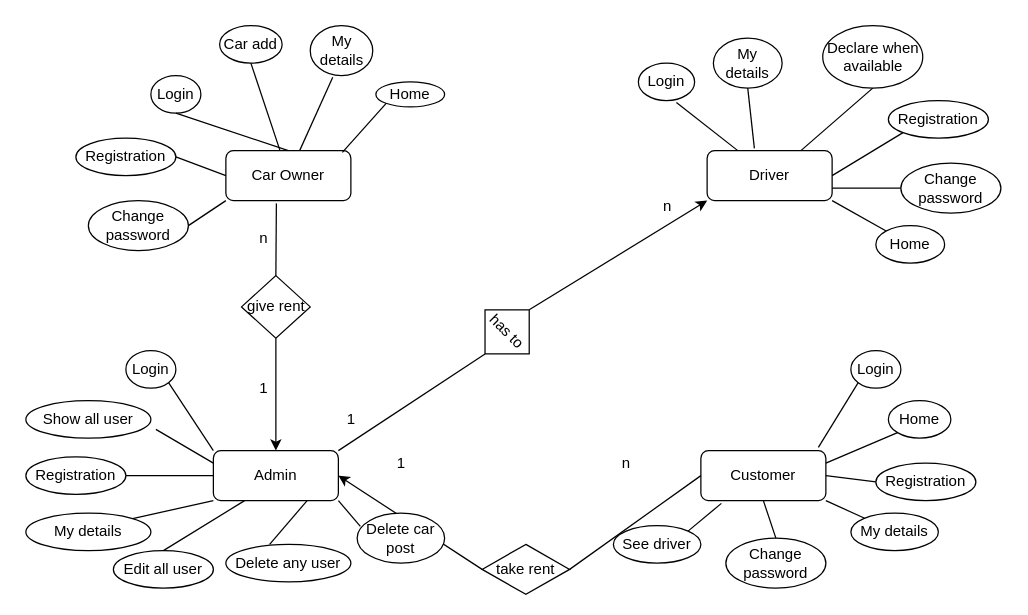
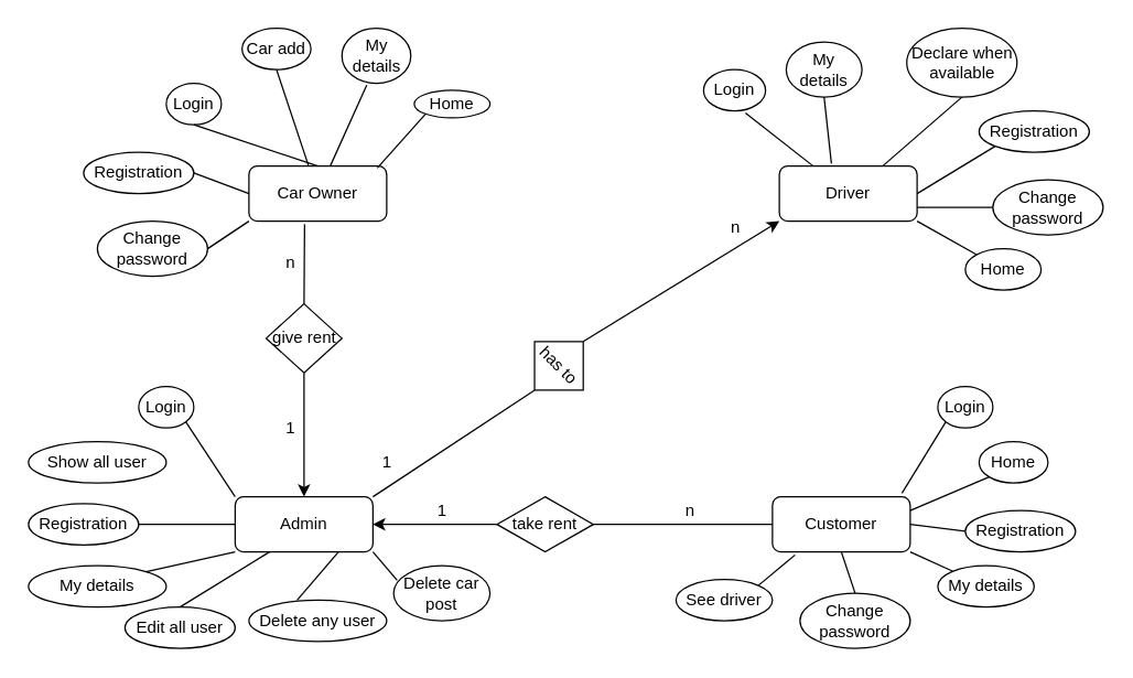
  <mxCell id="0" />
  <mxCell id="1" parent="0" />
  <mxCell id="2" value="Car Owner" style="rounded=1;whiteSpace=wrap;html=1;" parent="1" vertex="1"><mxGeometry x="180" y="120" width="100" height="40" as="geometry" /></mxCell>
  <mxCell id="3" value="Admin" style="rounded=1;whiteSpace=wrap;html=1;" parent="1" vertex="1"><mxGeometry x="170" y="360" width="100" height="40" as="geometry" /></mxCell>
  <mxCell id="4" value="Driver" style="rounded=1;whiteSpace=wrap;html=1;" parent="1" vertex="1"><mxGeometry x="565" y="120" width="100" height="40" as="geometry" /></mxCell>
  <mxCell id="5" value="Customer" style="rounded=1;whiteSpace=wrap;html=1;" parent="1" vertex="1"><mxGeometry x="560" y="360" width="100" height="40" as="geometry" /></mxCell>
  <mxCell id="6" value="Login" style="ellipse;whiteSpace=wrap;html=1;" parent="1" vertex="1"><mxGeometry x="120" y="60" width="40" height="30" as="geometry" /></mxCell>
  <mxCell id="7" value="Registration&lt;br&gt;" style="ellipse;whiteSpace=wrap;html=1;" parent="1" vertex="1"><mxGeometry x="60" y="110" width="80" height="30" as="geometry" /></mxCell>
  <mxCell id="8" value="Change password" style="ellipse;whiteSpace=wrap;html=1;" parent="1" vertex="1"><mxGeometry x="70" y="160" width="80" height="40" as="geometry" /></mxCell>
  <mxCell id="9" value="Login" style="ellipse;whiteSpace=wrap;html=1;" parent="1" vertex="1"><mxGeometry x="510" y="50" width="45" height="30" as="geometry" /></mxCell>
  <mxCell id="10" value="Registration&lt;br&gt;" style="ellipse;whiteSpace=wrap;html=1;" parent="1" vertex="1"><mxGeometry x="710" y="80" width="80" height="30" as="geometry" /></mxCell>
  <mxCell id="11" value="Login" style="ellipse;whiteSpace=wrap;html=1;" parent="1" vertex="1"><mxGeometry x="100" y="280" width="40" height="30" as="geometry" /></mxCell>
  <mxCell id="12" value="Registration&lt;br&gt;" style="ellipse;whiteSpace=wrap;html=1;" parent="1" vertex="1"><mxGeometry x="20" y="365" width="80" height="30" as="geometry" /></mxCell>
  <mxCell id="13" value="Show all user" style="ellipse;whiteSpace=wrap;html=1;" parent="1" vertex="1"><mxGeometry x="20" y="320" width="100" height="30" as="geometry" /></mxCell>
  <mxCell id="14" value="Login" style="ellipse;whiteSpace=wrap;html=1;" parent="1" vertex="1"><mxGeometry x="680" y="280" width="40" height="30" as="geometry" /></mxCell>
  <mxCell id="15" value="Registration&lt;br&gt;" style="ellipse;whiteSpace=wrap;html=1;" parent="1" vertex="1"><mxGeometry x="700" y="370" width="80" height="30" as="geometry" /></mxCell>
  <mxCell id="16" value="My details" style="ellipse;whiteSpace=wrap;html=1;" parent="1" vertex="1"><mxGeometry x="680" y="410" width="70" height="30" as="geometry" /></mxCell>
  <mxCell id="17" value="Car add" style="ellipse;whiteSpace=wrap;html=1;" parent="1" vertex="1"><mxGeometry x="175" y="20" width="50" height="30" as="geometry" /></mxCell>
  <mxCell id="18" value="My details" style="ellipse;whiteSpace=wrap;html=1;" parent="1" vertex="1"><mxGeometry x="247.5" y="20" width="50" height="40" as="geometry" /></mxCell>
  <mxCell id="19" value="Change password" style="ellipse;whiteSpace=wrap;html=1;" parent="1" vertex="1"><mxGeometry x="720" y="130" width="80" height="40" as="geometry" /></mxCell>
  <mxCell id="20" value="My details" style="ellipse;whiteSpace=wrap;html=1;" parent="1" vertex="1"><mxGeometry x="570" y="30" width="55" height="40" as="geometry" /></mxCell>
  <mxCell id="21" value="Declare when available&lt;br&gt;" style="ellipse;whiteSpace=wrap;html=1;" parent="1" vertex="1"><mxGeometry x="657.5" y="20" width="80" height="50" as="geometry" /></mxCell>
  <mxCell id="22" value="See driver" style="ellipse;whiteSpace=wrap;html=1;" parent="1" vertex="1"><mxGeometry x="490" y="420" width="70" height="30" as="geometry" /></mxCell>
  <mxCell id="23" value="Change password" style="ellipse;whiteSpace=wrap;html=1;" parent="1" vertex="1"><mxGeometry x="580" y="430" width="80" height="40" as="geometry" /></mxCell>
  <mxCell id="24" value="Home" style="ellipse;whiteSpace=wrap;html=1;" parent="1" vertex="1"><mxGeometry x="710" y="320" width="50" height="30" as="geometry" /></mxCell>
  <mxCell id="25" value="Edit all user" style="ellipse;whiteSpace=wrap;html=1;" parent="1" vertex="1"><mxGeometry x="90" y="440" width="80" height="30" as="geometry" /></mxCell>
  <mxCell id="26" value="Delete any user" style="ellipse;whiteSpace=wrap;html=1;" parent="1" vertex="1"><mxGeometry x="180" y="435" width="100" height="30" as="geometry" /></mxCell>
  <mxCell id="27" value="My details" style="ellipse;whiteSpace=wrap;html=1;" parent="1" vertex="1"><mxGeometry x="20" y="410" width="100" height="30" as="geometry" /></mxCell>
  <mxCell id="28" style="edgeStyle=orthogonalEdgeStyle;rounded=0;orthogonalLoop=1;jettySize=auto;html=1;exitX=0.5;exitY=1;exitDx=0;exitDy=0;" parent="1" source="25" target="25" edge="1"><mxGeometry relative="1" as="geometry" /></mxCell>
  <mxCell id="29" style="edgeStyle=orthogonalEdgeStyle;rounded=0;orthogonalLoop=1;jettySize=auto;html=1;exitX=0.5;exitY=1;exitDx=0;exitDy=0;" parent="1" source="21" target="21" edge="1"><mxGeometry relative="1" as="geometry" /></mxCell>
  <mxCell id="30" value="" style="endArrow=none;html=1;rounded=0;entryX=0;entryY=1;entryDx=0;entryDy=0;exitX=1;exitY=0.5;exitDx=0;exitDy=0;" parent="1" source="8" target="2" edge="1"><mxGeometry width="50" height="50" relative="1" as="geometry"><mxPoint x="140" y="230" as="sourcePoint" /><mxPoint x="190" y="180" as="targetPoint" /></mxGeometry></mxCell>
  <mxCell id="31" value="" style="endArrow=none;html=1;rounded=0;entryX=1;entryY=0.5;entryDx=0;entryDy=0;" parent="1" target="7" edge="1"><mxGeometry width="50" height="50" relative="1" as="geometry"><mxPoint x="180" y="140" as="sourcePoint" /><mxPoint x="440" y="190" as="targetPoint" /></mxGeometry></mxCell>
  <mxCell id="32" value="" style="endArrow=none;html=1;rounded=0;entryX=0.5;entryY=1;entryDx=0;entryDy=0;exitX=0.5;exitY=0;exitDx=0;exitDy=0;" parent="1" source="2" target="6" edge="1"><mxGeometry width="50" height="50" relative="1" as="geometry"><mxPoint x="400" y="250" as="sourcePoint" /><mxPoint x="450" y="200" as="targetPoint" /></mxGeometry></mxCell>
  <mxCell id="33" value="" style="endArrow=none;html=1;rounded=0;entryX=0.5;entryY=1;entryDx=0;entryDy=0;" parent="1" source="2" target="17" edge="1"><mxGeometry width="50" height="50" relative="1" as="geometry"><mxPoint x="410" y="260" as="sourcePoint" /><mxPoint x="460" y="210" as="targetPoint" /></mxGeometry></mxCell>
  <mxCell id="34" value="" style="endArrow=none;html=1;rounded=0;entryX=0.36;entryY=1.033;entryDx=0;entryDy=0;entryPerimeter=0;" parent="1" source="2" target="18" edge="1"><mxGeometry width="50" height="50" relative="1" as="geometry"><mxPoint x="420" y="270" as="sourcePoint" /><mxPoint x="470" y="220" as="targetPoint" /></mxGeometry></mxCell>
  <mxCell id="35" value="" style="endArrow=none;html=1;rounded=0;entryX=0.676;entryY=1.047;entryDx=0;entryDy=0;entryPerimeter=0;" parent="1" source="4" target="9" edge="1"><mxGeometry width="50" height="50" relative="1" as="geometry"><mxPoint x="430" y="280" as="sourcePoint" /><mxPoint x="480" y="230" as="targetPoint" /></mxGeometry></mxCell>
  <mxCell id="36" value="" style="endArrow=none;html=1;rounded=0;entryX=0.5;entryY=1;entryDx=0;entryDy=0;exitX=0.378;exitY=-0.045;exitDx=0;exitDy=0;exitPerimeter=0;" parent="1" source="4" target="20" edge="1"><mxGeometry width="50" height="50" relative="1" as="geometry"><mxPoint x="440" y="290" as="sourcePoint" /><mxPoint x="490" y="240" as="targetPoint" /></mxGeometry></mxCell>
  <mxCell id="37" value="" style="endArrow=none;html=1;rounded=0;entryX=0.5;entryY=1;entryDx=0;entryDy=0;exitX=0.75;exitY=0;exitDx=0;exitDy=0;" parent="1" source="4" target="21" edge="1"><mxGeometry width="50" height="50" relative="1" as="geometry"><mxPoint x="450" y="300" as="sourcePoint" /><mxPoint x="500" y="250" as="targetPoint" /></mxGeometry></mxCell>
  <mxCell id="38" value="" style="endArrow=none;html=1;rounded=0;entryX=0;entryY=1;entryDx=0;entryDy=0;exitX=1;exitY=0.5;exitDx=0;exitDy=0;" parent="1" source="4" target="10" edge="1"><mxGeometry width="50" height="50" relative="1" as="geometry"><mxPoint x="460" y="310" as="sourcePoint" /><mxPoint x="510" y="260" as="targetPoint" /></mxGeometry></mxCell>
  <mxCell id="39" value="" style="endArrow=none;html=1;rounded=0;entryX=0;entryY=0.5;entryDx=0;entryDy=0;exitX=1;exitY=0.75;exitDx=0;exitDy=0;" parent="1" source="4" target="19" edge="1"><mxGeometry width="50" height="50" relative="1" as="geometry"><mxPoint x="470" y="320" as="sourcePoint" /><mxPoint x="520" y="270" as="targetPoint" /></mxGeometry></mxCell>
  <mxCell id="40" value="" style="endArrow=none;html=1;rounded=0;exitX=1;exitY=1;exitDx=0;exitDy=0;entryX=0;entryY=0;entryDx=0;entryDy=0;" parent="1" source="11" target="3" edge="1"><mxGeometry width="50" height="50" relative="1" as="geometry"><mxPoint x="490" y="340" as="sourcePoint" /><mxPoint x="540" y="290" as="targetPoint" /></mxGeometry></mxCell>
- <mxCell id="41" value="" style="endArrow=none;html=1;rounded=0;exitX=0;exitY=0.25;exitDx=0;exitDy=0;entryX=1.04;entryY=0.767;entryDx=0;entryDy=0;entryPerimeter=0;" parent="1" source="3" target="13" edge="1"><mxGeometry width="50" height="50" relative="1" as="geometry"><mxPoint x="60" y="410" as="sourcePoint" /><mxPoint x="120" y="360" as="targetPoint" /></mxGeometry></mxCell>
  <mxCell id="42" value="" style="endArrow=none;html=1;rounded=0;entryX=0;entryY=0.5;entryDx=0;entryDy=0;exitX=1;exitY=0.5;exitDx=0;exitDy=0;" parent="1" source="12" target="3" edge="1"><mxGeometry width="50" height="50" relative="1" as="geometry"><mxPoint x="355" y="320" as="sourcePoint" /><mxPoint x="405" y="270" as="targetPoint" /></mxGeometry></mxCell>
  <mxCell id="43" value="" style="endArrow=none;html=1;rounded=0;entryX=0;entryY=1;entryDx=0;entryDy=0;exitX=1;exitY=0;exitDx=0;exitDy=0;" parent="1" source="27" target="3" edge="1"><mxGeometry width="50" height="50" relative="1" as="geometry"><mxPoint x="520" y="370" as="sourcePoint" /><mxPoint x="570" y="320" as="targetPoint" /></mxGeometry></mxCell>
  <mxCell id="44" value="" style="endArrow=none;html=1;rounded=0;entryX=0.75;entryY=1;entryDx=0;entryDy=0;exitX=0.35;exitY=0;exitDx=0;exitDy=0;exitPerimeter=0;" parent="1" source="26" target="3" edge="1"><mxGeometry width="50" height="50" relative="1" as="geometry"><mxPoint x="530" y="380" as="sourcePoint" /><mxPoint x="580" y="330" as="targetPoint" /></mxGeometry></mxCell>
  <mxCell id="45" value="" style="endArrow=none;html=1;rounded=0;entryX=0.25;entryY=1;entryDx=0;entryDy=0;exitX=0.5;exitY=0;exitDx=0;exitDy=0;" parent="1" source="25" target="3" edge="1"><mxGeometry width="50" height="50" relative="1" as="geometry"><mxPoint x="540" y="390" as="sourcePoint" /><mxPoint x="590" y="340" as="targetPoint" /></mxGeometry></mxCell>
  <mxCell id="46" value="" style="endArrow=none;html=1;rounded=0;entryX=0;entryY=1;entryDx=0;entryDy=0;exitX=0.94;exitY=-0.065;exitDx=0;exitDy=0;exitPerimeter=0;" parent="1" source="5" target="14" edge="1"><mxGeometry width="50" height="50" relative="1" as="geometry"><mxPoint x="550" y="400" as="sourcePoint" /><mxPoint x="600" y="350" as="targetPoint" /></mxGeometry></mxCell>
  <mxCell id="47" value="" style="endArrow=none;html=1;rounded=0;entryX=0;entryY=1;entryDx=0;entryDy=0;exitX=1;exitY=0.25;exitDx=0;exitDy=0;" parent="1" source="5" target="24" edge="1"><mxGeometry width="50" height="50" relative="1" as="geometry"><mxPoint x="650" y="410" as="sourcePoint" /><mxPoint x="700" y="360" as="targetPoint" /></mxGeometry></mxCell>
  <mxCell id="48" value="" style="endArrow=none;html=1;rounded=0;entryX=0.5;entryY=0;entryDx=0;entryDy=0;exitX=0.5;exitY=1;exitDx=0;exitDy=0;" parent="1" source="5" target="23" edge="1"><mxGeometry width="50" height="50" relative="1" as="geometry"><mxPoint x="570" y="420" as="sourcePoint" /><mxPoint x="620" y="370" as="targetPoint" /></mxGeometry></mxCell>
  <mxCell id="49" value="" style="endArrow=none;html=1;rounded=0;exitX=1;exitY=1;exitDx=0;exitDy=0;" parent="1" source="5" target="16" edge="1"><mxGeometry width="50" height="50" relative="1" as="geometry"><mxPoint x="580" y="430" as="sourcePoint" /><mxPoint x="630" y="380" as="targetPoint" /></mxGeometry></mxCell>
  <mxCell id="50" value="" style="endArrow=none;html=1;rounded=0;entryX=0;entryY=0.5;entryDx=0;entryDy=0;exitX=1;exitY=0.5;exitDx=0;exitDy=0;" parent="1" source="5" target="15" edge="1"><mxGeometry width="50" height="50" relative="1" as="geometry"><mxPoint x="590" y="440" as="sourcePoint" /><mxPoint x="640" y="390" as="targetPoint" /></mxGeometry></mxCell>
  <mxCell id="51" value="" style="endArrow=none;html=1;rounded=0;entryX=0.164;entryY=1.055;entryDx=0;entryDy=0;entryPerimeter=0;exitX=1;exitY=0;exitDx=0;exitDy=0;" parent="1" source="22" target="5" edge="1"><mxGeometry width="50" height="50" relative="1" as="geometry"><mxPoint x="600" y="450" as="sourcePoint" /><mxPoint x="650" y="400" as="targetPoint" /></mxGeometry></mxCell>
  <mxCell id="52" value="has to" style="rhombus;whiteSpace=wrap;html=1;rotation=45;" parent="1" vertex="1"><mxGeometry x="380" y="240" width="50" height="50" as="geometry" /></mxCell>
  <mxCell id="53" value="" style="endArrow=none;html=1;rounded=0;exitX=1;exitY=0;exitDx=0;exitDy=0;entryX=0.5;entryY=1;entryDx=0;entryDy=0;" parent="1" source="3" target="52" edge="1"><mxGeometry width="50" height="50" relative="1" as="geometry"><mxPoint x="380" y="230" as="sourcePoint" /><mxPoint x="430" y="180" as="targetPoint" /></mxGeometry></mxCell>
  <mxCell id="54" value="n" style="text;html=1;align=center;verticalAlign=middle;resizable=0;points=[];autosize=1;strokeColor=none;fillColor=none;" parent="1" vertex="1"><mxGeometry x="517.5" y="150" width="30" height="30" as="geometry" /></mxCell>
  <mxCell id="55" value="1" style="text;html=1;align=center;verticalAlign=middle;resizable=0;points=[];autosize=1;strokeColor=none;fillColor=none;" parent="1" vertex="1"><mxGeometry x="265" y="320" width="30" height="30" as="geometry" /></mxCell>
  <mxCell id="56" style="edgeStyle=orthogonalEdgeStyle;rounded=0;orthogonalLoop=1;jettySize=auto;html=1;exitX=0.5;exitY=1;exitDx=0;exitDy=0;entryX=0.5;entryY=0;entryDx=0;entryDy=0;" parent="1" source="57" target="3" edge="1"><mxGeometry relative="1" as="geometry"><Array as="points"><mxPoint x="220" y="320" /><mxPoint x="220" y="320" /></Array></mxGeometry></mxCell>
  <mxCell id="57" value="give rent" style="rhombus;whiteSpace=wrap;html=1;" parent="1" vertex="1"><mxGeometry x="192.5" y="220" width="55" height="50" as="geometry" /></mxCell>
  <mxCell id="58" value="" style="endArrow=classic;html=1;rounded=0;entryX=0;entryY=1;entryDx=0;entryDy=0;exitX=0.5;exitY=0;exitDx=0;exitDy=0;" parent="1" source="52" target="4" edge="1"><mxGeometry width="50" height="50" relative="1" as="geometry"><mxPoint x="380" y="340" as="sourcePoint" /><mxPoint x="430" y="290" as="targetPoint" /></mxGeometry></mxCell>
  <mxCell id="59" value="" style="endArrow=none;html=1;rounded=0;exitX=0.5;exitY=0;exitDx=0;exitDy=0;entryX=0.404;entryY=1.055;entryDx=0;entryDy=0;entryPerimeter=0;" parent="1" source="57" target="2" edge="1"><mxGeometry width="50" height="50" relative="1" as="geometry"><mxPoint x="265" y="230" as="sourcePoint" /><mxPoint x="315" y="180" as="targetPoint" /></mxGeometry></mxCell>
- <mxCell id="60" value="take rent" style="rhombus;whiteSpace=wrap;html=1;" parent="1" vertex="1"><mxGeometry x="385" y="435" width="70" height="40" as="geometry" /></mxCell>
+ <mxCell id="60" value="take rent" style="rhombus;whiteSpace=wrap;html=1;" parent="1" vertex="1"><mxGeometry x="360" y="360" width="70" height="40" as="geometry" /></mxCell>
  <mxCell id="61" value="" style="endArrow=classic;html=1;rounded=0;entryX=1;entryY=0.5;entryDx=0;entryDy=0;exitX=0;exitY=0.5;exitDx=0;exitDy=0;" parent="1" source="60" target="3" edge="1"><mxGeometry width="50" height="50" relative="1" as="geometry"><mxPoint x="295" y="420" as="sourcePoint" /><mxPoint x="345" y="370" as="targetPoint" /></mxGeometry></mxCell>
  <mxCell id="62" value="" style="endArrow=none;html=1;rounded=0;exitX=1;exitY=0.5;exitDx=0;exitDy=0;entryX=0;entryY=0.5;entryDx=0;entryDy=0;" parent="1" source="60" target="5" edge="1"><mxGeometry width="50" height="50" relative="1" as="geometry"><mxPoint x="380" y="340" as="sourcePoint" /><mxPoint x="430" y="290" as="targetPoint" /></mxGeometry></mxCell>
  <mxCell id="63" value="n" style="text;html=1;align=center;verticalAlign=middle;resizable=0;points=[];autosize=1;strokeColor=none;fillColor=none;" parent="1" vertex="1"><mxGeometry x="485" y="355" width="30" height="30" as="geometry" /></mxCell>
  <mxCell id="64" value="1" style="text;html=1;align=center;verticalAlign=middle;resizable=0;points=[];autosize=1;strokeColor=none;fillColor=none;" parent="1" vertex="1"><mxGeometry x="305" y="355" width="30" height="30" as="geometry" /></mxCell>
  <mxCell id="65" value="1" style="text;html=1;align=center;verticalAlign=middle;resizable=0;points=[];autosize=1;strokeColor=none;fillColor=none;" parent="1" vertex="1"><mxGeometry x="195" y="295" width="30" height="30" as="geometry" /></mxCell>
  <mxCell id="66" value="n" style="text;html=1;align=center;verticalAlign=middle;resizable=0;points=[];autosize=1;strokeColor=none;fillColor=none;" parent="1" vertex="1"><mxGeometry x="195" y="175" width="30" height="30" as="geometry" /></mxCell>
  <mxCell id="67" value="Home" style="ellipse;whiteSpace=wrap;html=1;" parent="1" vertex="1"><mxGeometry x="700" y="180" width="55" height="30" as="geometry" /></mxCell>
  <mxCell id="68" value="" style="endArrow=none;html=1;rounded=0;entryX=0;entryY=0;entryDx=0;entryDy=0;exitX=1;exitY=1;exitDx=0;exitDy=0;" parent="1" source="4" target="67" edge="1"><mxGeometry width="50" height="50" relative="1" as="geometry"><mxPoint x="675" y="160" as="sourcePoint" /><mxPoint x="730" y="160" as="targetPoint" /></mxGeometry></mxCell>
  <mxCell id="69" value="Delete car post" style="ellipse;whiteSpace=wrap;html=1;" parent="1" vertex="1"><mxGeometry x="285" y="410" width="70" height="40" as="geometry" /></mxCell>
  <mxCell id="70" value="" style="endArrow=none;html=1;rounded=0;entryX=1;entryY=1;entryDx=0;entryDy=0;exitX=0.037;exitY=0.265;exitDx=0;exitDy=0;exitPerimeter=0;" edge="1" parent="1" source="69" target="3"><mxGeometry width="50" height="50" relative="1" as="geometry"><mxPoint x="225" y="470" as="sourcePoint" /><mxPoint x="275" y="420" as="targetPoint" /></mxGeometry></mxCell>
  <mxCell id="71" value="Home" style="ellipse;whiteSpace=wrap;html=1;" vertex="1" parent="1"><mxGeometry x="300" y="65" width="55" height="20" as="geometry" /></mxCell>
  <mxCell id="72" value="" style="endArrow=none;html=1;rounded=0;entryX=0;entryY=1;entryDx=0;entryDy=0;exitX=0.932;exitY=0.035;exitDx=0;exitDy=0;exitPerimeter=0;" edge="1" parent="1" source="2" target="71"><mxGeometry width="50" height="50" relative="1" as="geometry"><mxPoint x="380" y="260" as="sourcePoint" /><mxPoint x="430" y="210" as="targetPoint" /></mxGeometry></mxCell>
